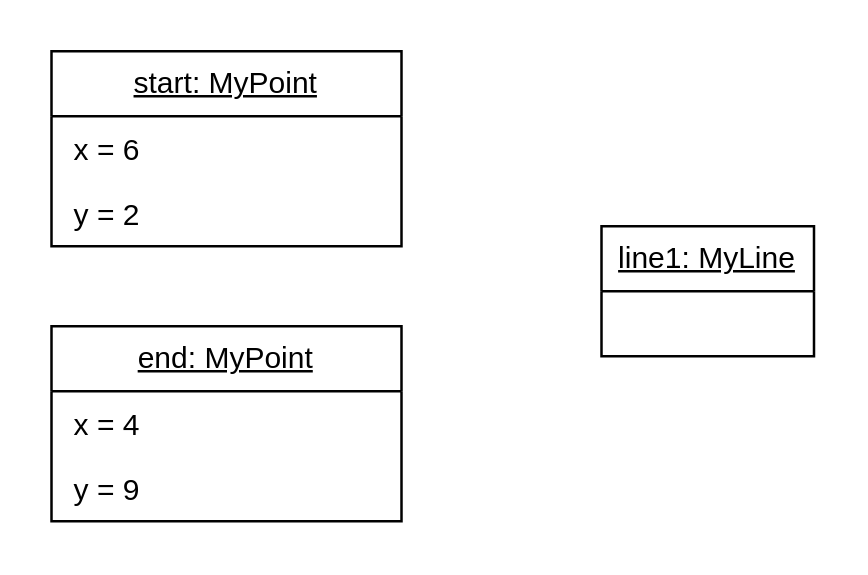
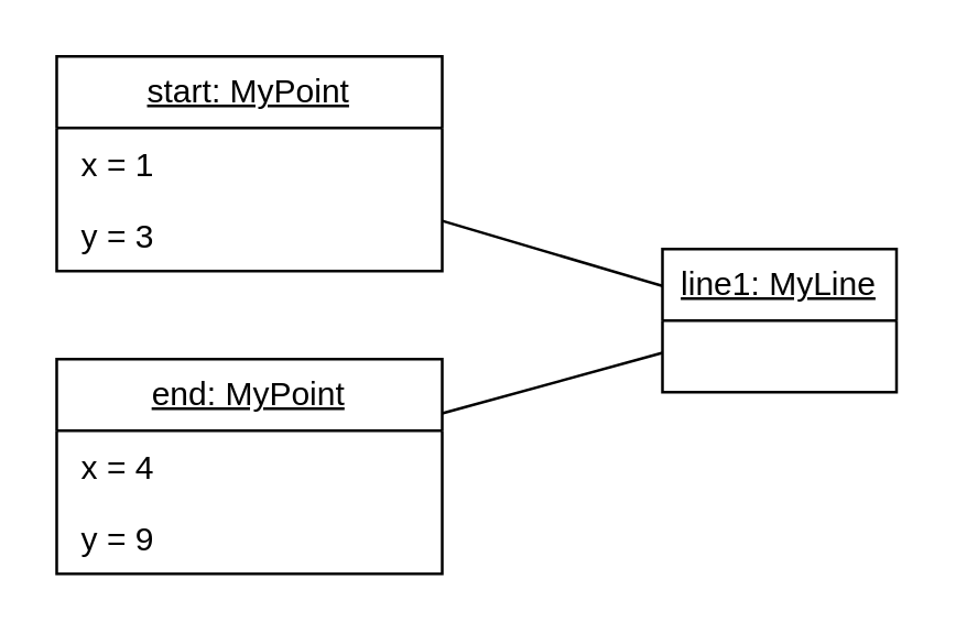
  <mxCell id="0" />
  <mxCell id="1" parent="0" />
  <mxCell id="2" value="&lt;u&gt;start: MyPoint&lt;/u&gt;" style="swimlane;fontStyle=0;childLayout=stackLayout;horizontal=1;startSize=26;fillColor=none;horizontalStack=0;resizeParent=1;resizeParentMax=0;resizeLast=0;collapsible=1;marginBottom=0;whiteSpace=wrap;html=1;" vertex="1" parent="1"><mxGeometry x="20" y="20" width="140" height="78" as="geometry" /></mxCell>
- <mxCell id="3" value="&amp;nbsp;x = 6" style="text;strokeColor=none;fillColor=none;align=left;verticalAlign=top;spacingLeft=4;spacingRight=4;overflow=hidden;rotatable=0;points=[[0,0.5],[1,0.5]];portConstraint=eastwest;whiteSpace=wrap;html=1;" vertex="1" parent="2"><mxGeometry y="26" width="140" height="26" as="geometry" /></mxCell>
- <mxCell id="4" value="&amp;nbsp;y = 2" style="text;strokeColor=none;fillColor=none;align=left;verticalAlign=top;spacingLeft=4;spacingRight=4;overflow=hidden;rotatable=0;points=[[0,0.5],[1,0.5]];portConstraint=eastwest;whiteSpace=wrap;html=1;" vertex="1" parent="2"><mxGeometry y="52" width="140" height="26" as="geometry" /></mxCell>
+ <mxCell id="3" value="&amp;nbsp;x = 1" style="text;strokeColor=none;fillColor=none;align=left;verticalAlign=top;spacingLeft=4;spacingRight=4;overflow=hidden;rotatable=0;points=[[0,0.5],[1,0.5]];portConstraint=eastwest;whiteSpace=wrap;html=1;" vertex="1" parent="2"><mxGeometry y="26" width="140" height="26" as="geometry" /></mxCell>
+ <mxCell id="4" value="&amp;nbsp;y = 3" style="text;strokeColor=none;fillColor=none;align=left;verticalAlign=top;spacingLeft=4;spacingRight=4;overflow=hidden;rotatable=0;points=[[0,0.5],[1,0.5]];portConstraint=eastwest;whiteSpace=wrap;html=1;" vertex="1" parent="2"><mxGeometry y="52" width="140" height="26" as="geometry" /></mxCell>
  <mxCell id="5" value="&lt;u&gt;end: MyPoint&lt;/u&gt;" style="swimlane;fontStyle=0;childLayout=stackLayout;horizontal=1;startSize=26;fillColor=none;horizontalStack=0;resizeParent=1;resizeParentMax=0;resizeLast=0;collapsible=1;marginBottom=0;whiteSpace=wrap;html=1;" vertex="1" parent="1"><mxGeometry x="20" y="130" width="140" height="78" as="geometry" /></mxCell>
  <mxCell id="6" value="&amp;nbsp;x = 4" style="text;strokeColor=none;fillColor=none;align=left;verticalAlign=top;spacingLeft=4;spacingRight=4;overflow=hidden;rotatable=0;points=[[0,0.5],[1,0.5]];portConstraint=eastwest;whiteSpace=wrap;html=1;" vertex="1" parent="5"><mxGeometry y="26" width="140" height="26" as="geometry" /></mxCell>
  <mxCell id="7" value="&amp;nbsp;y = 9" style="text;strokeColor=none;fillColor=none;align=left;verticalAlign=top;spacingLeft=4;spacingRight=4;overflow=hidden;rotatable=0;points=[[0,0.5],[1,0.5]];portConstraint=eastwest;whiteSpace=wrap;html=1;" vertex="1" parent="5"><mxGeometry y="52" width="140" height="26" as="geometry" /></mxCell>
  <mxCell id="8" value="&lt;u&gt;line1: MyLine&lt;/u&gt;" style="swimlane;fontStyle=0;childLayout=stackLayout;horizontal=1;startSize=26;fillColor=none;horizontalStack=0;resizeParent=1;resizeParentMax=0;resizeLast=0;collapsible=1;marginBottom=0;whiteSpace=wrap;html=1;" vertex="1" parent="1"><mxGeometry x="240" y="90" width="85" height="52" as="geometry" /></mxCell>
+ <mxCell id="9" value="" style="endArrow=none;html=1;rounded=0;fontSize=12;startSize=8;endSize=8;" edge="1" parent="1" source="5" target="8"><mxGeometry relative="1" as="geometry"><mxPoint x="240" y="-20" as="sourcePoint" /><mxPoint x="400" y="-20" as="targetPoint" /></mxGeometry></mxCell>
+ <mxCell id="10" value="" style="endArrow=none;html=1;rounded=0;fontSize=12;startSize=8;endSize=8;" edge="1" parent="1" source="2" target="8"><mxGeometry relative="1" as="geometry"><mxPoint x="250" y="-10" as="sourcePoint" /><mxPoint x="410" y="-10" as="targetPoint" /></mxGeometry></mxCell>
